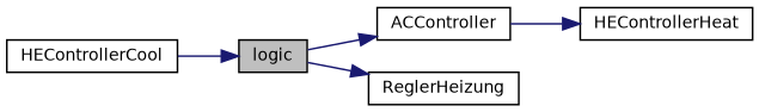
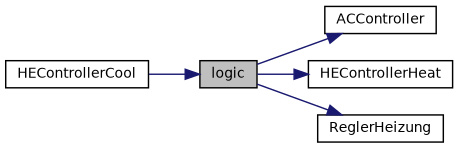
  digraph {
    rankdir=LR
    node [color=black fillcolor=white fontname=Helvetica fontsize=10 shape=record style=filled]
    edge [color=midnightblue fontname=Helvetica fontsize=10 labelfontname=Helvetica labelfontsize=10 style=solid]
    n1 [fillcolor=grey75 fontcolor=black height=0.2 label=logic width=0.4]
    n2 [height=0.2 label=ACController width=0.4]
    n3 [height=0.2 label=HEControllerHeat width=0.4]
    n4 [height=0.2 label=ReglerHeizung width=0.4]
    n5 [height=0.2 label=HEControllerCool width=0.4]
    n1 -> n2
-   n2 -> n3
+   n1 -> n3
    n1 -> n4
    n5 -> n1
  }
